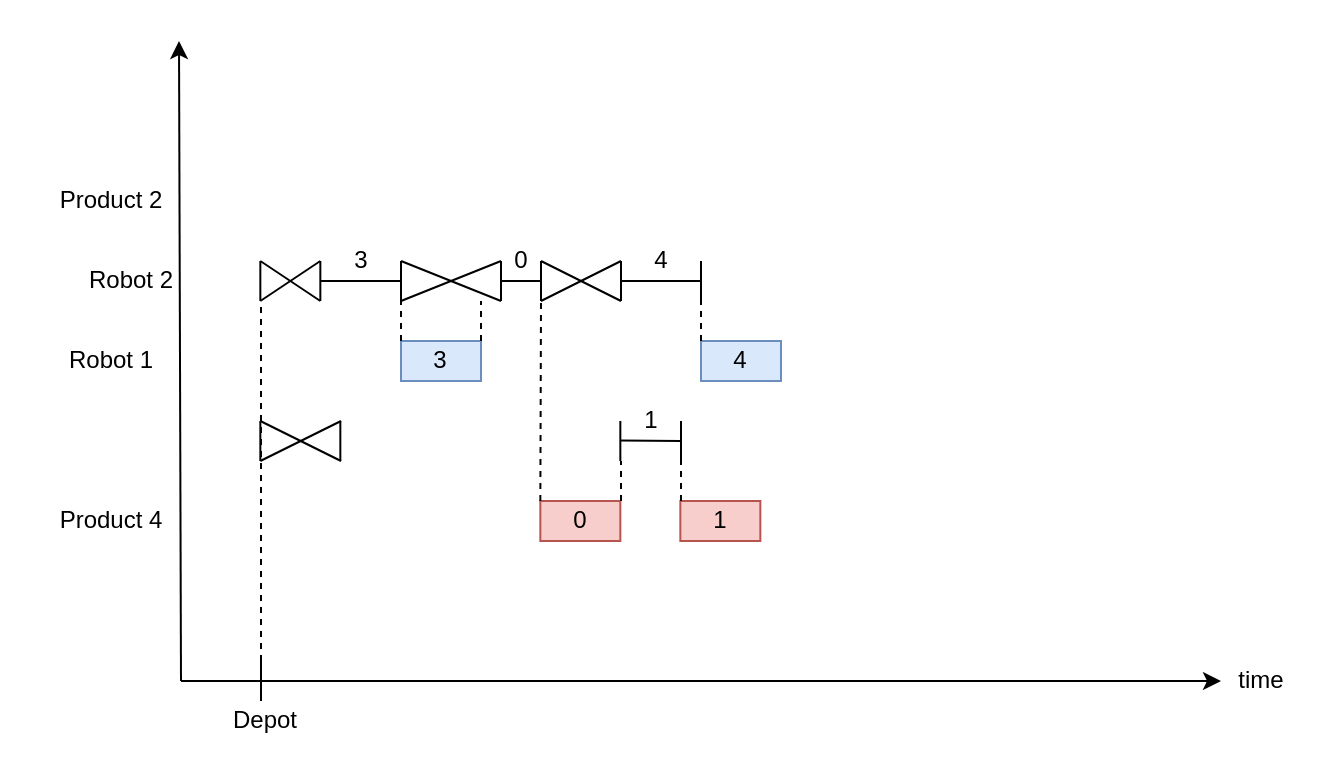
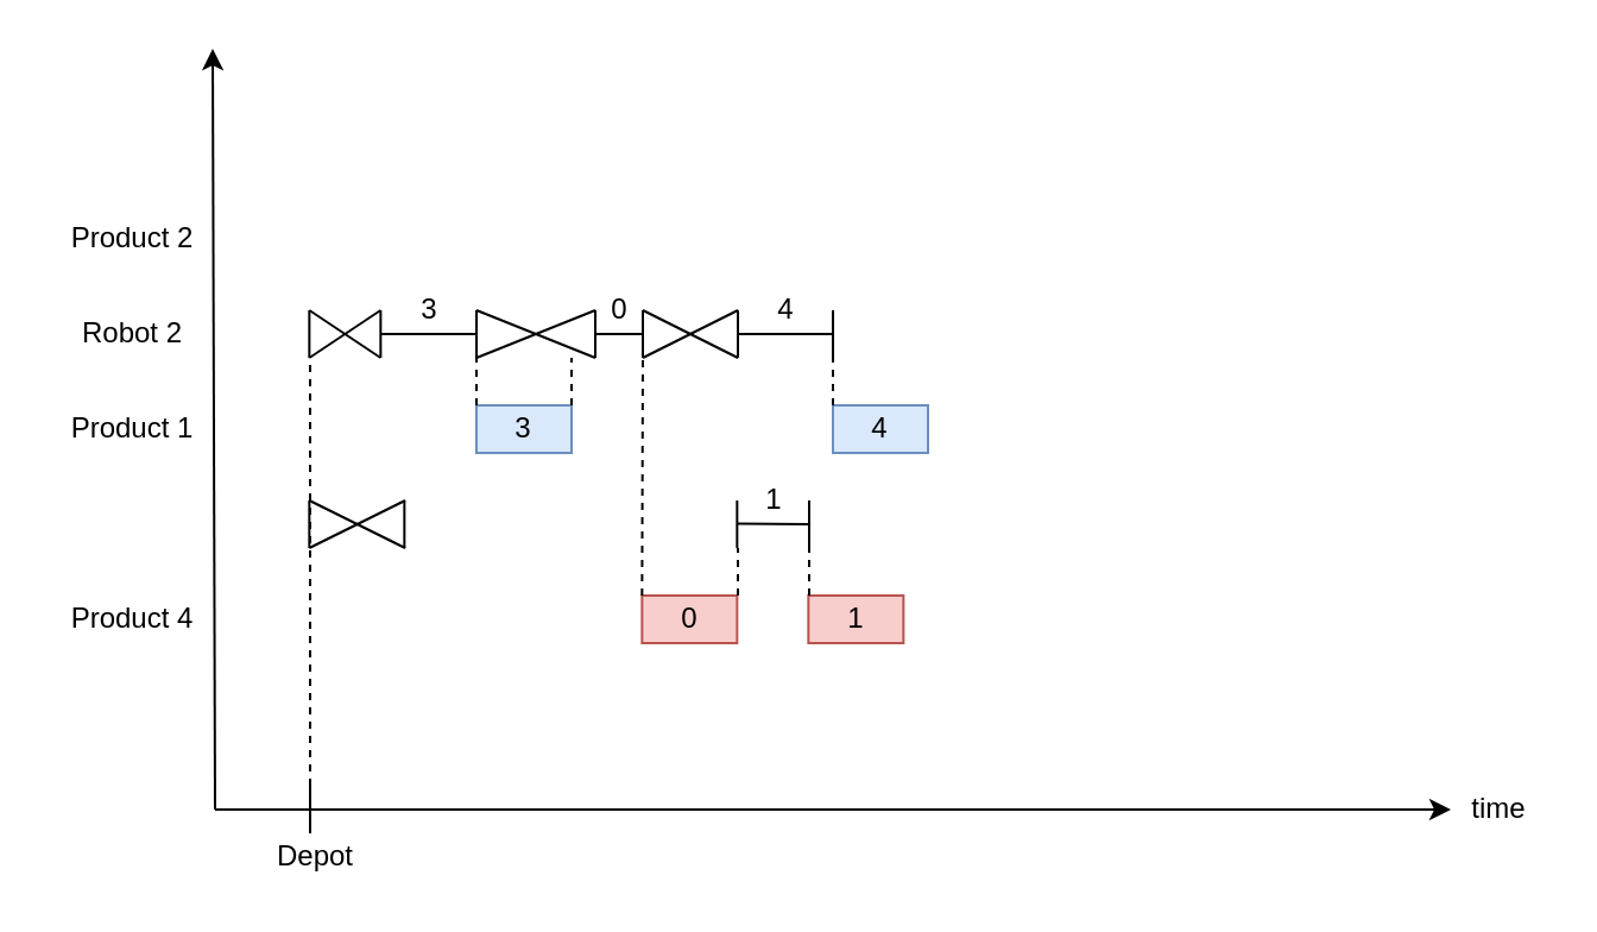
  <mxCell id="0" />
  <mxCell id="1" parent="0" />
  <mxCell id="2" value="" style="endArrow=classic;html=1;" parent="1" edge="1"><mxGeometry width="50" height="50" relative="1" as="geometry"><mxPoint x="90" y="340" as="sourcePoint" /><mxPoint x="89" y="20" as="targetPoint" /></mxGeometry></mxCell>
  <mxCell id="3" value="" style="endArrow=classic;html=1;" parent="1" edge="1"><mxGeometry width="50" height="50" relative="1" as="geometry"><mxPoint x="90" y="340" as="sourcePoint" /><mxPoint x="610" y="340" as="targetPoint" /></mxGeometry></mxCell>
  <mxCell id="4" value="" style="endArrow=none;html=1;" parent="1" edge="1"><mxGeometry width="50" height="50" relative="1" as="geometry"><mxPoint x="129.67" y="150" as="sourcePoint" /><mxPoint x="129.67" y="130" as="targetPoint" /></mxGeometry></mxCell>
  <mxCell id="5" value="" style="endArrow=none;html=1;" parent="1" edge="1"><mxGeometry width="50" height="50" relative="1" as="geometry"><mxPoint x="159.67" y="150" as="sourcePoint" /><mxPoint x="159.67" y="130" as="targetPoint" /></mxGeometry></mxCell>
  <mxCell id="6" value="" style="endArrow=none;html=1;" parent="1" edge="1"><mxGeometry width="50" height="50" relative="1" as="geometry"><mxPoint x="129.67" y="130" as="sourcePoint" /><mxPoint x="159.67" y="150" as="targetPoint" /></mxGeometry></mxCell>
  <mxCell id="7" value="" style="endArrow=none;html=1;" parent="1" edge="1"><mxGeometry width="50" height="50" relative="1" as="geometry"><mxPoint x="129.67" y="150" as="sourcePoint" /><mxPoint x="159.67" y="130" as="targetPoint" /></mxGeometry></mxCell>
  <mxCell id="8" value="" style="endArrow=none;html=1;" parent="1" edge="1"><mxGeometry width="50" height="50" relative="1" as="geometry"><mxPoint x="159.67" y="140" as="sourcePoint" /><mxPoint x="199.67" y="140" as="targetPoint" /></mxGeometry></mxCell>
  <mxCell id="9" value="" style="endArrow=none;html=1;" parent="1" edge="1"><mxGeometry width="50" height="50" relative="1" as="geometry"><mxPoint x="200" y="150" as="sourcePoint" /><mxPoint x="200" y="130" as="targetPoint" /></mxGeometry></mxCell>
  <mxCell id="10" value="3" style="text;html=1;align=center;verticalAlign=middle;resizable=0;points=[];autosize=1;" parent="1" vertex="1"><mxGeometry x="169.67" y="120" width="20" height="20" as="geometry" /></mxCell>
  <mxCell id="11" value="" style="endArrow=none;html=1;" parent="1" edge="1"><mxGeometry width="50" height="50" relative="1" as="geometry"><mxPoint x="130" y="350" as="sourcePoint" /><mxPoint x="130" y="330" as="targetPoint" /></mxGeometry></mxCell>
  <mxCell id="12" value="Depot" style="text;html=1;align=center;verticalAlign=middle;resizable=0;points=[];autosize=1;" parent="1" vertex="1"><mxGeometry x="107" y="350" width="50" height="20" as="geometry" /></mxCell>
  <mxCell id="13" value="3" style="rounded=0;whiteSpace=wrap;html=1;fillColor=#dae8fc;strokeColor=#6c8ebf;" parent="1" vertex="1"><mxGeometry x="200" y="170" width="40" height="20" as="geometry" /></mxCell>
  <mxCell id="14" value="time" style="text;html=1;align=center;verticalAlign=middle;resizable=0;points=[];autosize=1;" parent="1" vertex="1"><mxGeometry x="610" y="330" width="40" height="20" as="geometry" /></mxCell>
  <mxCell id="15" value="" style="endArrow=none;dashed=1;html=1;exitX=0;exitY=0;exitDx=0;exitDy=0;" parent="1" source="13" edge="1"><mxGeometry width="50" height="50" relative="1" as="geometry"><mxPoint x="200" y="190" as="sourcePoint" /><mxPoint x="200" y="150" as="targetPoint" /></mxGeometry></mxCell>
  <mxCell id="16" value="" style="endArrow=none;dashed=1;html=1;" parent="1" edge="1"><mxGeometry width="50" height="50" relative="1" as="geometry"><mxPoint x="130" y="330" as="sourcePoint" /><mxPoint x="130" y="150" as="targetPoint" /></mxGeometry></mxCell>
  <mxCell id="17" value="" style="endArrow=none;html=1;" parent="1" edge="1"><mxGeometry width="50" height="50" relative="1" as="geometry"><mxPoint x="250" y="150" as="sourcePoint" /><mxPoint x="250" y="130" as="targetPoint" /></mxGeometry></mxCell>
  <mxCell id="18" value="" style="endArrow=none;html=1;" parent="1" edge="1"><mxGeometry width="50" height="50" relative="1" as="geometry"><mxPoint x="200" y="130" as="sourcePoint" /><mxPoint x="250" y="150" as="targetPoint" /></mxGeometry></mxCell>
  <mxCell id="19" value="" style="endArrow=none;html=1;" parent="1" edge="1"><mxGeometry width="50" height="50" relative="1" as="geometry"><mxPoint x="200" y="150" as="sourcePoint" /><mxPoint x="250" y="130" as="targetPoint" /></mxGeometry></mxCell>
  <mxCell id="20" value="" style="endArrow=none;html=1;" parent="1" edge="1"><mxGeometry width="50" height="50" relative="1" as="geometry"><mxPoint x="250" y="140" as="sourcePoint" /><mxPoint x="270" y="140" as="targetPoint" /></mxGeometry></mxCell>
  <mxCell id="21" value="" style="endArrow=none;html=1;" parent="1" edge="1"><mxGeometry width="50" height="50" relative="1" as="geometry"><mxPoint x="270" y="150" as="sourcePoint" /><mxPoint x="270" y="130" as="targetPoint" /></mxGeometry></mxCell>
  <mxCell id="22" value="0" style="text;html=1;align=center;verticalAlign=middle;resizable=0;points=[];autosize=1;" parent="1" vertex="1"><mxGeometry x="249.67" y="120" width="20" height="20" as="geometry" /></mxCell>
  <mxCell id="23" value="0" style="rounded=0;whiteSpace=wrap;html=1;fillColor=#f8cecc;strokeColor=#b85450;" parent="1" vertex="1"><mxGeometry x="269.67" y="250" width="40" height="20" as="geometry" /></mxCell>
  <mxCell id="24" value="&lt;font style=&quot;font-size: 12px&quot;&gt;Product&amp;nbsp;2&lt;/font&gt;" style="text;html=1;align=center;verticalAlign=middle;resizable=0;points=[];autosize=1;" parent="1" vertex="1"><mxGeometry x="20" y="90" width="70" height="20" as="geometry" /></mxCell>
- <mxCell id="25" value="&lt;font style=&quot;font-size: 12px&quot;&gt;Robot 1&lt;/font&gt;" style="text;html=1;align=center;verticalAlign=middle;resizable=0;points=[];autosize=1;" parent="1" vertex="1"><mxGeometry x="20" y="170" width="70" height="20" as="geometry" /></mxCell>
+ <mxCell id="25" value="&lt;font style=&quot;font-size: 12px&quot;&gt;Product 1&lt;/font&gt;" style="text;html=1;align=center;verticalAlign=middle;resizable=0;points=[];autosize=1;" parent="1" vertex="1"><mxGeometry x="20" y="170" width="70" height="20" as="geometry" /></mxCell>
  <mxCell id="26" value="&lt;font style=&quot;font-size: 12px&quot;&gt;Product 4&lt;/font&gt;" style="text;html=1;align=center;verticalAlign=middle;resizable=0;points=[];autosize=1;" parent="1" vertex="1"><mxGeometry x="20" y="250" width="70" height="20" as="geometry" /></mxCell>
- <mxCell id="27" value="&lt;font style=&quot;font-size: 12px&quot;&gt;Robot 2&lt;/font&gt;" style="text;html=1;align=center;verticalAlign=middle;resizable=0;points=[];autosize=1;" parent="1" vertex="1"><mxGeometry x="35" y="130" width="60" height="20" as="geometry" /></mxCell>
+ <mxCell id="27" value="&lt;font style=&quot;font-size: 12px&quot;&gt;Robot 2&lt;/font&gt;" style="text;html=1;align=center;verticalAlign=middle;resizable=0;points=[];autosize=1;" parent="1" vertex="1"><mxGeometry x="25" y="130" width="60" height="20" as="geometry" /></mxCell>
  <mxCell id="28" value="" style="endArrow=none;dashed=1;html=1;exitX=0;exitY=0;exitDx=0;exitDy=0;" parent="1" source="23" edge="1"><mxGeometry width="50" height="50" relative="1" as="geometry"><mxPoint x="300" y="200" as="sourcePoint" /><mxPoint x="270" y="150" as="targetPoint" /></mxGeometry></mxCell>
  <mxCell id="29" value="" style="endArrow=none;html=1;" parent="1" edge="1"><mxGeometry width="50" height="50" relative="1" as="geometry"><mxPoint x="129.67" y="230" as="sourcePoint" /><mxPoint x="129.67" y="210" as="targetPoint" /></mxGeometry></mxCell>
  <mxCell id="30" value="" style="endArrow=none;html=1;" parent="1" edge="1"><mxGeometry width="50" height="50" relative="1" as="geometry"><mxPoint x="169.67" y="230" as="sourcePoint" /><mxPoint x="169.67" y="210" as="targetPoint" /></mxGeometry></mxCell>
  <mxCell id="31" value="" style="endArrow=none;html=1;" parent="1" edge="1"><mxGeometry width="50" height="50" relative="1" as="geometry"><mxPoint x="129.67" y="210" as="sourcePoint" /><mxPoint x="170" y="230" as="targetPoint" /></mxGeometry></mxCell>
  <mxCell id="32" value="" style="endArrow=none;html=1;" parent="1" edge="1"><mxGeometry width="50" height="50" relative="1" as="geometry"><mxPoint x="129.67" y="230" as="sourcePoint" /><mxPoint x="170" y="210" as="targetPoint" /></mxGeometry></mxCell>
  <mxCell id="33" value="" style="endArrow=none;html=1;" parent="1" edge="1"><mxGeometry width="50" height="50" relative="1" as="geometry"><mxPoint x="309.67" y="230" as="sourcePoint" /><mxPoint x="309.67" y="210" as="targetPoint" /></mxGeometry></mxCell>
  <mxCell id="34" value="" style="endArrow=none;dashed=1;html=1;" parent="1" edge="1"><mxGeometry width="50" height="50" relative="1" as="geometry"><mxPoint x="310" y="250" as="sourcePoint" /><mxPoint x="310" y="230" as="targetPoint" /></mxGeometry></mxCell>
  <mxCell id="35" value="" style="endArrow=none;html=1;" parent="1" edge="1"><mxGeometry width="50" height="50" relative="1" as="geometry"><mxPoint x="309.67" y="219.8" as="sourcePoint" /><mxPoint x="340" y="220" as="targetPoint" /></mxGeometry></mxCell>
  <mxCell id="36" value="" style="endArrow=none;html=1;" parent="1" edge="1"><mxGeometry width="50" height="50" relative="1" as="geometry"><mxPoint x="340" y="230" as="sourcePoint" /><mxPoint x="340" y="210" as="targetPoint" /></mxGeometry></mxCell>
  <mxCell id="37" value="1" style="text;html=1;align=center;verticalAlign=middle;resizable=0;points=[];autosize=1;" parent="1" vertex="1"><mxGeometry x="314.67" y="200" width="20" height="20" as="geometry" /></mxCell>
  <mxCell id="38" value="1" style="rounded=0;whiteSpace=wrap;html=1;fillColor=#f8cecc;strokeColor=#b85450;" parent="1" vertex="1"><mxGeometry x="339.67" y="250" width="40" height="20" as="geometry" /></mxCell>
  <mxCell id="39" value="" style="endArrow=none;dashed=1;html=1;" parent="1" edge="1"><mxGeometry width="50" height="50" relative="1" as="geometry"><mxPoint x="340" y="250" as="sourcePoint" /><mxPoint x="340" y="230" as="targetPoint" /></mxGeometry></mxCell>
  <mxCell id="40" value="" style="endArrow=none;html=1;" parent="1" edge="1"><mxGeometry width="50" height="50" relative="1" as="geometry"><mxPoint x="270" y="150" as="sourcePoint" /><mxPoint x="310" y="130" as="targetPoint" /></mxGeometry></mxCell>
  <mxCell id="41" value="" style="endArrow=none;html=1;" parent="1" edge="1"><mxGeometry width="50" height="50" relative="1" as="geometry"><mxPoint x="270" y="130" as="sourcePoint" /><mxPoint x="310" y="150" as="targetPoint" /></mxGeometry></mxCell>
  <mxCell id="42" value="" style="endArrow=none;html=1;" parent="1" edge="1"><mxGeometry width="50" height="50" relative="1" as="geometry"><mxPoint x="310" y="150" as="sourcePoint" /><mxPoint x="310" y="130" as="targetPoint" /></mxGeometry></mxCell>
  <mxCell id="43" value="" style="endArrow=none;html=1;" parent="1" edge="1"><mxGeometry width="50" height="50" relative="1" as="geometry"><mxPoint x="310" y="140" as="sourcePoint" /><mxPoint x="350" y="140" as="targetPoint" /></mxGeometry></mxCell>
  <mxCell id="44" value="" style="endArrow=none;html=1;" parent="1" edge="1"><mxGeometry width="50" height="50" relative="1" as="geometry"><mxPoint x="350" y="150" as="sourcePoint" /><mxPoint x="350" y="130" as="targetPoint" /></mxGeometry></mxCell>
  <mxCell id="45" value="4" style="text;html=1;align=center;verticalAlign=middle;resizable=0;points=[];autosize=1;" parent="1" vertex="1"><mxGeometry x="319.67" y="120" width="20" height="20" as="geometry" /></mxCell>
  <mxCell id="46" value="4" style="rounded=0;whiteSpace=wrap;html=1;fillColor=#dae8fc;strokeColor=#6c8ebf;" parent="1" vertex="1"><mxGeometry x="350" y="170" width="40" height="20" as="geometry" /></mxCell>
  <mxCell id="47" value="" style="endArrow=none;dashed=1;html=1;exitX=0;exitY=0;exitDx=0;exitDy=0;" parent="1" source="46" edge="1"><mxGeometry width="50" height="50" relative="1" as="geometry"><mxPoint x="320" y="180" as="sourcePoint" /><mxPoint x="350" y="150" as="targetPoint" /></mxGeometry></mxCell>
  <mxCell id="48" value="" style="endArrow=none;dashed=1;html=1;exitX=0;exitY=0;exitDx=0;exitDy=0;" edge="1" parent="1"><mxGeometry width="50" height="50" relative="1" as="geometry"><mxPoint x="240" y="170" as="sourcePoint" /><mxPoint x="240" y="150" as="targetPoint" /></mxGeometry></mxCell>
